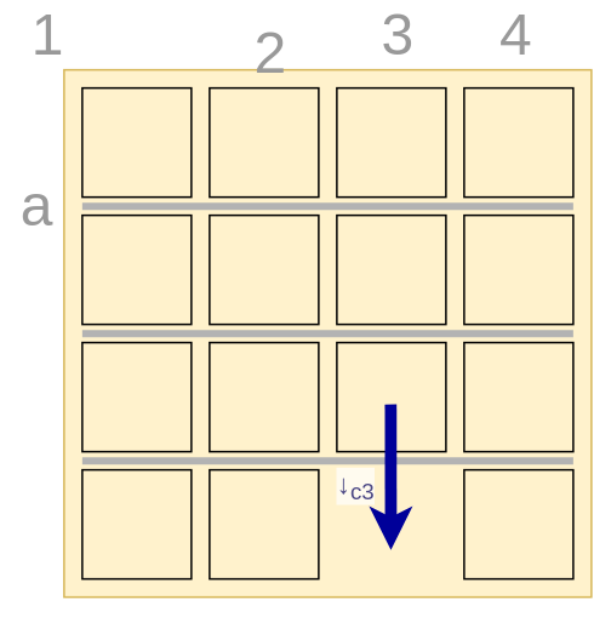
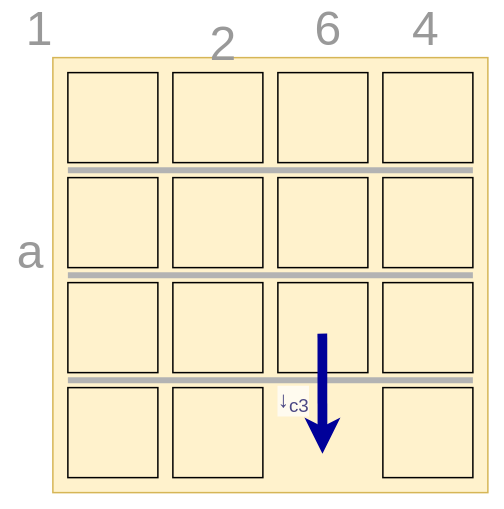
  <mxCell id="0" />
  <mxCell id="1" parent="0" />
  <mxCell id="2" value="" style="text;html=1;align=center;verticalAlign=middle;whiteSpace=wrap;rounded=0;strokeColor=#d6b656;strokeWidth=2;fontSize=36;fillColor=#fff2cc;fontColor=#FF0000;" parent="1" vertex="1"><mxGeometry x="70" y="68" width="580" height="580" as="geometry" /></mxCell>
  <mxCell id="3" value="" style="text;html=1;align=center;verticalAlign=middle;whiteSpace=wrap;rounded=0;strokeWidth=2;fontSize=36;fontColor=#FFFFFF;strokeColor=#000000;" parent="1" vertex="1"><mxGeometry x="90" y="88" width="120" height="120" as="geometry" /></mxCell>
  <mxCell id="4" value="" style="text;html=1;align=center;verticalAlign=middle;whiteSpace=wrap;rounded=0;strokeWidth=2;fontSize=36;fontColor=#FFFFFF;fillColor=none;strokeColor=#000000;" parent="1" vertex="1"><mxGeometry x="230" y="88" width="120" height="120" as="geometry" /></mxCell>
  <mxCell id="5" value="" style="text;html=1;align=center;verticalAlign=middle;whiteSpace=wrap;rounded=0;strokeWidth=2;fontSize=36;fontColor=#FFFFFF;fillColor=none;strokeColor=#000000;" parent="1" vertex="1"><mxGeometry x="370" y="88" width="120" height="120" as="geometry" /></mxCell>
  <mxCell id="6" value="" style="text;html=1;align=center;verticalAlign=middle;whiteSpace=wrap;rounded=0;strokeWidth=2;fontSize=36;fontColor=#FFFFFF;fillColor=none;strokeColor=#000000;" parent="1" vertex="1"><mxGeometry x="510" y="88" width="120" height="120" as="geometry" /></mxCell>
  <mxCell id="7" value="" style="text;html=1;align=center;verticalAlign=middle;whiteSpace=wrap;rounded=0;strokeWidth=2;fontSize=36;fontColor=#FFFFFF;fillColor=none;strokeColor=#000000;" parent="1" vertex="1"><mxGeometry x="90" y="228" width="120" height="120" as="geometry" /></mxCell>
  <mxCell id="8" value="" style="text;html=1;align=center;verticalAlign=middle;whiteSpace=wrap;rounded=0;strokeWidth=2;fontSize=36;fontColor=#FFFFFF;fillColor=none;strokeColor=#000000;" parent="1" vertex="1"><mxGeometry x="230" y="228" width="120" height="120" as="geometry" /></mxCell>
  <mxCell id="9" value="" style="text;html=1;align=center;verticalAlign=middle;whiteSpace=wrap;rounded=0;strokeWidth=2;fontSize=36;fontColor=#FFFFFF;fillColor=none;strokeColor=#000000;" parent="1" vertex="1"><mxGeometry x="370" y="228" width="120" height="120" as="geometry" /></mxCell>
  <mxCell id="10" value="" style="text;html=1;align=center;verticalAlign=middle;whiteSpace=wrap;rounded=0;strokeWidth=2;fontSize=36;fontColor=#FFFFFF;fillColor=none;strokeColor=#000000;" parent="1" vertex="1"><mxGeometry x="510" y="228" width="120" height="120" as="geometry" /></mxCell>
  <mxCell id="11" value="" style="text;html=1;align=center;verticalAlign=middle;whiteSpace=wrap;rounded=0;strokeWidth=2;fontSize=36;fontColor=#FFFFFF;fillColor=none;strokeColor=#000000;" parent="1" vertex="1"><mxGeometry x="90" y="368" width="120" height="120" as="geometry" /></mxCell>
  <mxCell id="12" value="" style="text;html=1;align=center;verticalAlign=middle;whiteSpace=wrap;rounded=0;strokeWidth=2;fontSize=36;fontColor=#FFFFFF;fillColor=none;strokeColor=#000000;" parent="1" vertex="1"><mxGeometry x="230" y="368" width="120" height="120" as="geometry" /></mxCell>
  <mxCell id="13" value="" style="text;html=1;align=center;verticalAlign=middle;whiteSpace=wrap;rounded=0;strokeWidth=2;fontSize=36;fontColor=#FFFFFF;fillColor=none;strokeColor=#000000;" parent="1" vertex="1"><mxGeometry x="370" y="368" width="120" height="120" as="geometry" /></mxCell>
  <mxCell id="14" value="" style="text;html=1;align=center;verticalAlign=middle;whiteSpace=wrap;rounded=0;strokeWidth=2;fontSize=36;fontColor=#FFFFFF;fillColor=none;strokeColor=#000000;" parent="1" vertex="1"><mxGeometry x="510" y="368" width="120" height="120" as="geometry" /></mxCell>
  <mxCell id="15" value="" style="text;html=1;align=center;verticalAlign=middle;whiteSpace=wrap;rounded=0;strokeWidth=2;fontSize=36;fontColor=#FFFFFF;fillColor=none;strokeColor=#000000;" parent="1" vertex="1"><mxGeometry x="90" y="508" width="120" height="120" as="geometry" /></mxCell>
  <mxCell id="16" value="" style="text;html=1;align=center;verticalAlign=middle;whiteSpace=wrap;rounded=0;strokeWidth=2;fontSize=36;fontColor=#FFFFFF;fillColor=none;strokeColor=#000000;" parent="1" vertex="1"><mxGeometry x="230" y="508" width="120" height="120" as="geometry" /></mxCell>
  <mxCell id="17" value="" style="text;html=1;align=center;verticalAlign=middle;whiteSpace=wrap;rounded=0;strokeWidth=2;fontSize=36;fontColor=#FFFFFF;fillColor=none;strokeColor=#000000;" parent="1" vertex="1"><mxGeometry x="510" y="508" width="120" height="120" as="geometry" /></mxCell>
  <mxCell id="18" value="" style="endArrow=none;html=1;strokeWidth=8;fontSize=24;fontColor=#FF0000;strokeColor=#B3B3B3;" parent="1" edge="1"><mxGeometry width="50" height="50" relative="1" as="geometry"><mxPoint x="90" y="218" as="sourcePoint" /><mxPoint x="630" y="218" as="targetPoint" /></mxGeometry></mxCell>
  <mxCell id="19" value="" style="endArrow=none;html=1;strokeWidth=8;fontSize=24;fontColor=#FF0000;strokeColor=#B3B3B3;" parent="1" edge="1"><mxGeometry width="50" height="50" relative="1" as="geometry"><mxPoint x="90" y="358" as="sourcePoint" /><mxPoint x="630" y="358" as="targetPoint" /></mxGeometry></mxCell>
  <mxCell id="20" value="" style="endArrow=none;html=1;strokeWidth=8;fontSize=24;fontColor=#FF0000;strokeColor=#B3B3B3;" parent="1" edge="1"><mxGeometry width="50" height="50" relative="1" as="geometry"><mxPoint x="90" y="498" as="sourcePoint" /><mxPoint x="630" y="498" as="targetPoint" /></mxGeometry></mxCell>
  <mxCell id="21" value="" style="endArrow=classic;html=1;strokeWidth=13;fontSize=24;fontColor=#FF0000;strokeColor=#000099;" parent="1" edge="1"><mxGeometry width="50" height="50" relative="1" as="geometry"><mxPoint x="429.29" y="436" as="sourcePoint" /><mxPoint x="429.46" y="596" as="targetPoint" /></mxGeometry></mxCell>
  <mxCell id="22" value="&lt;font style=&quot;font-size: 64px&quot; color=&quot;#999999&quot;&gt;1&lt;/font&gt;" style="text;html=1;strokeColor=none;fillColor=none;align=center;verticalAlign=middle;whiteSpace=wrap;rounded=0;fontSize=24;fontColor=#FF0000;" parent="1" vertex="1"><mxGeometry x="32" y="20" width="40" height="20" as="geometry" /></mxCell>
  <mxCell id="23" value="&lt;font style=&quot;font-size: 64px&quot; color=&quot;#999999&quot;&gt;2&lt;/font&gt;" style="text;html=1;strokeColor=none;fillColor=none;align=center;verticalAlign=middle;whiteSpace=wrap;rounded=0;fontSize=24;fontColor=#FF0000;" parent="1" vertex="1"><mxGeometry x="277" y="40" width="40" height="20" as="geometry" /></mxCell>
- <mxCell id="24" value="&lt;span style=&quot;font-size: 64px&quot;&gt;&lt;font color=&quot;#999999&quot;&gt;3&lt;/font&gt;&lt;/span&gt;" style="text;html=1;strokeColor=none;fillColor=none;align=center;verticalAlign=middle;whiteSpace=wrap;rounded=0;fontSize=24;fontColor=#FF0000;" parent="1" vertex="1"><mxGeometry x="417" y="20" width="40" height="20" as="geometry" /></mxCell>
+ <mxCell id="24" value="&lt;span style=&quot;font-size: 64px&quot;&gt;&lt;font color=&quot;#999999&quot;&gt;6&lt;/font&gt;&lt;/span&gt;" style="text;html=1;strokeColor=none;fillColor=none;align=center;verticalAlign=middle;whiteSpace=wrap;rounded=0;fontSize=24;fontColor=#FF0000;" parent="1" vertex="1"><mxGeometry x="417" y="20" width="40" height="20" as="geometry" /></mxCell>
  <mxCell id="25" value="&lt;font style=&quot;font-size: 64px&quot; color=&quot;#999999&quot;&gt;4&lt;/font&gt;" style="text;html=1;strokeColor=none;fillColor=none;align=center;verticalAlign=middle;whiteSpace=wrap;rounded=0;fontSize=24;fontColor=#FF0000;" parent="1" vertex="1"><mxGeometry x="547" y="20" width="40" height="20" as="geometry" /></mxCell>
- <mxCell id="26" value="&lt;font color=&quot;#999999&quot; style=&quot;font-size: 64px&quot;&gt;&lt;span style=&quot;font-size: 64px&quot;&gt;a&lt;/span&gt;&lt;/font&gt;" style="text;html=1;strokeColor=none;fillColor=none;align=center;verticalAlign=middle;whiteSpace=wrap;rounded=0;fontSize=64;fontColor=#FF0000;spacing=0;spacingBottom=3;" parent="1" vertex="1"><mxGeometry x="20" y="208" width="40" height="20" as="geometry" /></mxCell>
+ <mxCell id="26" value="&lt;font color=&quot;#999999&quot; style=&quot;font-size: 64px&quot;&gt;&lt;span style=&quot;font-size: 64px&quot;&gt;a&lt;/span&gt;&lt;/font&gt;" style="text;html=1;strokeColor=none;fillColor=none;align=center;verticalAlign=middle;whiteSpace=wrap;rounded=0;fontSize=64;fontColor=#FF0000;spacing=0;spacingBottom=3;" parent="1" vertex="1"><mxGeometry x="20" y="318" width="40" height="20" as="geometry" /></mxCell>
  <mxCell id="27" value="&lt;font style=&quot;font-size: 30px&quot;&gt;↓&lt;sub&gt;c3&lt;/sub&gt;&lt;/font&gt;" style="text;html=1;strokeColor=none;fillColor=none;align=center;verticalAlign=middle;whiteSpace=wrap;rounded=0;fontSize=30;fontColor=#000066;rotation=0;fontStyle=0;textOpacity=70;labelBackgroundColor=#FFFFFF;" vertex="1" parent="1"><mxGeometry x="371" y="516" width="40" height="20" as="geometry" /></mxCell>
